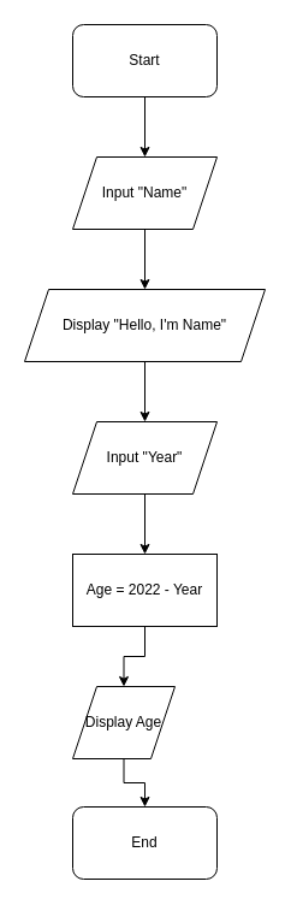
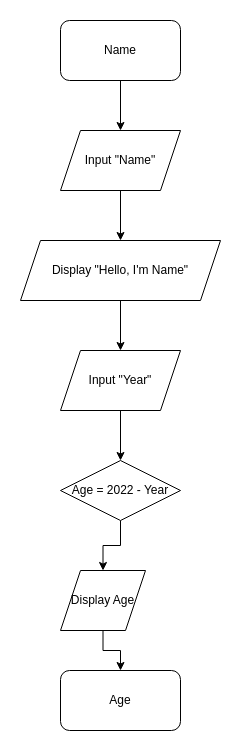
  <mxCell id="0" />
  <mxCell id="1" parent="0" />
  <mxCell id="2" value="" style="edgeStyle=orthogonalEdgeStyle;rounded=0;orthogonalLoop=1;jettySize=auto;html=1;" edge="1" parent="1" source="3" target="5"><mxGeometry relative="1" as="geometry" /></mxCell>
- <mxCell id="3" value="Start" style="rounded=1;whiteSpace=wrap;html=1;" vertex="1" parent="1"><mxGeometry x="60" y="20" width="120" height="60" as="geometry" /></mxCell>
+ <mxCell id="3" value="Name" style="rounded=1;whiteSpace=wrap;html=1;" vertex="1" parent="1"><mxGeometry x="60" y="20" width="120" height="60" as="geometry" /></mxCell>
  <mxCell id="4" value="" style="edgeStyle=orthogonalEdgeStyle;rounded=0;orthogonalLoop=1;jettySize=auto;html=1;" edge="1" parent="1" source="5" target="7"><mxGeometry relative="1" as="geometry" /></mxCell>
  <mxCell id="5" value="Input &quot;Name&quot;" style="shape=parallelogram;perimeter=parallelogramPerimeter;whiteSpace=wrap;html=1;fixedSize=1;" vertex="1" parent="1"><mxGeometry x="60" y="130" width="120" height="60" as="geometry" /></mxCell>
  <mxCell id="6" value="" style="edgeStyle=orthogonalEdgeStyle;rounded=0;orthogonalLoop=1;jettySize=auto;html=1;" edge="1" parent="1" source="7" target="9"><mxGeometry relative="1" as="geometry" /></mxCell>
  <mxCell id="7" value="&lt;div&gt;Display &quot;Hello, I'm Name&quot;&lt;/div&gt;" style="shape=parallelogram;perimeter=parallelogramPerimeter;whiteSpace=wrap;html=1;fixedSize=1;" vertex="1" parent="1"><mxGeometry x="20" y="240" width="200" height="60" as="geometry" /></mxCell>
  <mxCell id="8" value="" style="edgeStyle=orthogonalEdgeStyle;rounded=0;orthogonalLoop=1;jettySize=auto;html=1;" edge="1" parent="1" source="9" target="11"><mxGeometry relative="1" as="geometry" /></mxCell>
  <mxCell id="9" value="Input &quot;Year&quot;" style="shape=parallelogram;perimeter=parallelogramPerimeter;whiteSpace=wrap;html=1;fixedSize=1;" vertex="1" parent="1"><mxGeometry x="60" y="350" width="120" height="60" as="geometry" /></mxCell>
  <mxCell id="10" value="" style="edgeStyle=orthogonalEdgeStyle;rounded=0;orthogonalLoop=1;jettySize=auto;html=1;" edge="1" parent="1" source="11" target="13"><mxGeometry relative="1" as="geometry" /></mxCell>
- <mxCell id="11" value="Age = 2022 - Year " style="whiteSpace=wrap;html=1;" vertex="1" parent="1"><mxGeometry x="60" y="460" width="120" height="60" as="geometry" /></mxCell>
+ <mxCell id="11" value="Age = 2022 - Year " style="rhombus;whiteSpace=wrap;html=1;" vertex="1" parent="1"><mxGeometry x="60" y="460" width="120" height="60" as="geometry" /></mxCell>
  <mxCell id="12" value="" style="edgeStyle=orthogonalEdgeStyle;rounded=0;orthogonalLoop=1;jettySize=auto;html=1;" edge="1" parent="1" source="13" target="14"><mxGeometry relative="1" as="geometry" /></mxCell>
  <mxCell id="13" value="Display Age" style="shape=parallelogram;perimeter=parallelogramPerimeter;whiteSpace=wrap;html=1;fixedSize=1;" vertex="1" parent="1"><mxGeometry x="60" y="570" width="85" height="60" as="geometry" /></mxCell>
- <mxCell id="14" value="End" style="rounded=1;whiteSpace=wrap;html=1;" vertex="1" parent="1"><mxGeometry x="60" y="670" width="120" height="60" as="geometry" /></mxCell>
+ <mxCell id="14" value="Age" style="rounded=1;whiteSpace=wrap;html=1;" vertex="1" parent="1"><mxGeometry x="60" y="670" width="120" height="60" as="geometry" /></mxCell>
